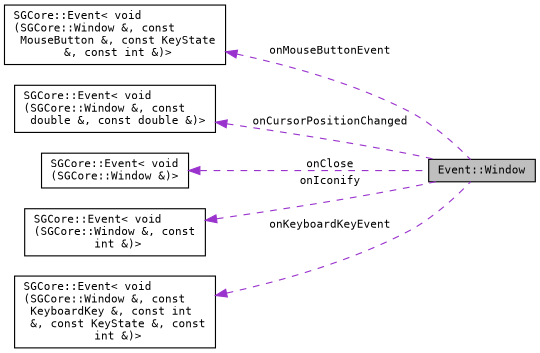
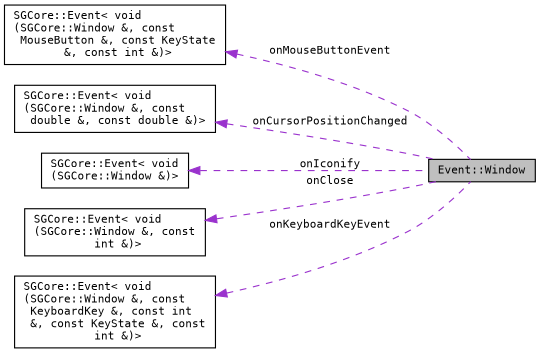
  digraph {
    fontname="DejaVu Sans Mono"
    rankdir=LR
    node [color=black fillcolor=white fontname="DejaVu Sans Mono" fontsize=10 shape=record style=filled]
    edge [color=darkorchid3 dir=back fontname="DejaVu Sans Mono" fontsize=10 labelfontname=Helvetica labelfontsize=10 style=dashed]
    n1 [fillcolor=grey75 fontcolor=black height=0.2 label="Event::Window" width=0.4]
    n2 [height=0.2 label="SGCore::Event\< void\l(SGCore::Window &, const\l MouseButton &, const KeyState\l &, const int &)\>" width=0.4]
    n3 [height=0.2 label="SGCore::Event\< void\l(SGCore::Window &, const\l double &, const double &)\>" width=0.4]
    n4 [height=0.2 label="SGCore::Event\< void\l(SGCore::Window &)\>" width=0.4]
    n5 [height=0.2 label="SGCore::Event\< void\l(SGCore::Window &, const\l int &)\>" width=0.4]
    n6 [height=0.2 label="SGCore::Event\< void\l(SGCore::Window &, const\l KeyboardKey &, const int\l &, const KeyState &, const\l int &)\>" width=0.4]
    n2 -> n1 [label=" onMouseButtonEvent"]
    n3 -> n1 [label=" onCursorPositionChanged"]
-   n4 -> n1 [label=" onClose"]
-   n5 -> n1 [label=" onIconify"]
+   n4 -> n1 [label=" onIconify"]
+   n5 -> n1 [label=" onClose"]
    n6 -> n1 [label=" onKeyboardKeyEvent"]
  }
